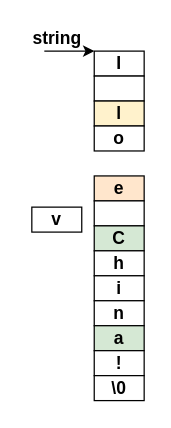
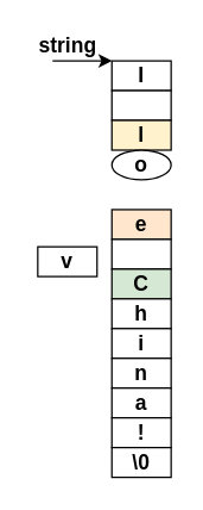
  <mxCell id="0" />
  <mxCell id="1" parent="0" />
  <mxCell id="2" value="&lt;b&gt;&lt;font style=&quot;font-size: 14px&quot;&gt;I&lt;/font&gt;&lt;/b&gt;" style="rounded=0;whiteSpace=wrap;html=1;" parent="1" vertex="1"><mxGeometry x="75" y="40" width="40" height="20" as="geometry" /></mxCell>
  <mxCell id="3" value="" style="rounded=0;whiteSpace=wrap;html=1;" parent="1" vertex="1"><mxGeometry x="75" y="60" width="40" height="20" as="geometry" /></mxCell>
  <mxCell id="4" value="&lt;span style=&quot;font-size: 14px&quot;&gt;&lt;b&gt;l&lt;/b&gt;&lt;/span&gt;" style="rounded=0;whiteSpace=wrap;html=1;fillColor=#fff2cc;" parent="1" vertex="1"><mxGeometry x="75" y="80" width="40" height="20" as="geometry" /></mxCell>
- <mxCell id="5" value="&lt;b&gt;&lt;font style=&quot;font-size: 14px&quot;&gt;o&lt;/font&gt;&lt;/b&gt;" style="rounded=0;whiteSpace=wrap;html=1;" parent="1" vertex="1"><mxGeometry x="75" y="100" width="40" height="20" as="geometry" /></mxCell>
+ <mxCell id="5" value="&lt;b&gt;&lt;font style=&quot;font-size: 14px&quot;&gt;o&lt;/font&gt;&lt;/b&gt;" style="ellipse;whiteSpace=wrap;html=1;" parent="1" vertex="1"><mxGeometry x="75" y="100" width="40" height="20" as="geometry" /></mxCell>
  <mxCell id="6" value="&lt;b&gt;&lt;font style=&quot;font-size: 14px&quot;&gt;v&lt;/font&gt;&lt;/b&gt;" style="rounded=0;whiteSpace=wrap;html=1;" parent="1" vertex="1"><mxGeometry x="25" y="165" width="40" height="20" as="geometry" /></mxCell>
  <mxCell id="7" value="&lt;b&gt;&lt;font style=&quot;font-size: 14px&quot;&gt;e&lt;/font&gt;&lt;/b&gt;" style="rounded=0;whiteSpace=wrap;html=1;fillColor=#ffe6cc;" parent="1" vertex="1"><mxGeometry x="75" y="140" width="40" height="20" as="geometry" /></mxCell>
  <mxCell id="8" value="" style="rounded=0;whiteSpace=wrap;html=1;" parent="1" vertex="1"><mxGeometry x="75" y="160" width="40" height="20" as="geometry" /></mxCell>
  <mxCell id="9" value="&lt;b&gt;&lt;font style=&quot;font-size: 14px&quot;&gt;C&lt;/font&gt;&lt;/b&gt;" style="rounded=0;whiteSpace=wrap;html=1;fillColor=#d5e8d4;" parent="1" vertex="1"><mxGeometry x="75" y="180" width="40" height="20" as="geometry" /></mxCell>
  <mxCell id="10" value="&lt;b&gt;&lt;font style=&quot;font-size: 14px&quot;&gt;h&lt;/font&gt;&lt;/b&gt;" style="rounded=0;whiteSpace=wrap;html=1;" parent="1" vertex="1"><mxGeometry x="75" y="200" width="40" height="20" as="geometry" /></mxCell>
  <mxCell id="11" value="&lt;b&gt;&lt;font style=&quot;font-size: 14px&quot;&gt;i&lt;/font&gt;&lt;/b&gt;" style="rounded=0;whiteSpace=wrap;html=1;" parent="1" vertex="1"><mxGeometry x="75" y="220" width="40" height="20" as="geometry" /></mxCell>
  <mxCell id="12" value="&lt;b&gt;&lt;font style=&quot;font-size: 14px&quot;&gt;n&lt;/font&gt;&lt;/b&gt;" style="rounded=0;whiteSpace=wrap;html=1;" parent="1" vertex="1"><mxGeometry x="75" y="240" width="40" height="20" as="geometry" /></mxCell>
- <mxCell id="13" value="&lt;b&gt;&lt;font style=&quot;font-size: 14px&quot;&gt;a&lt;/font&gt;&lt;/b&gt;" style="rounded=0;whiteSpace=wrap;html=1;fillColor=#d5e8d4;" parent="1" vertex="1"><mxGeometry x="75" y="260" width="40" height="20" as="geometry" /></mxCell>
+ <mxCell id="13" value="&lt;b&gt;&lt;font style=&quot;font-size: 14px&quot;&gt;a&lt;/font&gt;&lt;/b&gt;" style="rounded=0;whiteSpace=wrap;html=1;" parent="1" vertex="1"><mxGeometry x="75" y="260" width="40" height="20" as="geometry" /></mxCell>
  <mxCell id="14" value="&lt;b&gt;&lt;font style=&quot;font-size: 14px&quot;&gt;!&lt;/font&gt;&lt;/b&gt;" style="rounded=0;whiteSpace=wrap;html=1;" parent="1" vertex="1"><mxGeometry x="75" y="280" width="40" height="20" as="geometry" /></mxCell>
  <mxCell id="15" value="&lt;b&gt;&lt;font style=&quot;font-size: 14px&quot;&gt;\0&lt;/font&gt;&lt;/b&gt;" style="rounded=0;whiteSpace=wrap;html=1;" parent="1" vertex="1"><mxGeometry x="75" y="300" width="40" height="20" as="geometry" /></mxCell>
  <mxCell id="16" value="" style="endArrow=classic;html=1;entryX=0;entryY=0;entryDx=0;entryDy=0;" parent="1" target="2" edge="1"><mxGeometry width="50" height="50" relative="1" as="geometry"><mxPoint x="35" y="40" as="sourcePoint" /><mxPoint x="65" y="30" as="targetPoint" /></mxGeometry></mxCell>
  <mxCell id="17" value="&lt;b&gt;&lt;font style=&quot;font-size: 14px&quot;&gt;string&lt;/font&gt;&lt;/b&gt;" style="text;html=1;align=center;verticalAlign=middle;resizable=0;points=[];autosize=1;" parent="1" vertex="1"><mxGeometry x="20" y="20" width="50" height="20" as="geometry" /></mxCell>
